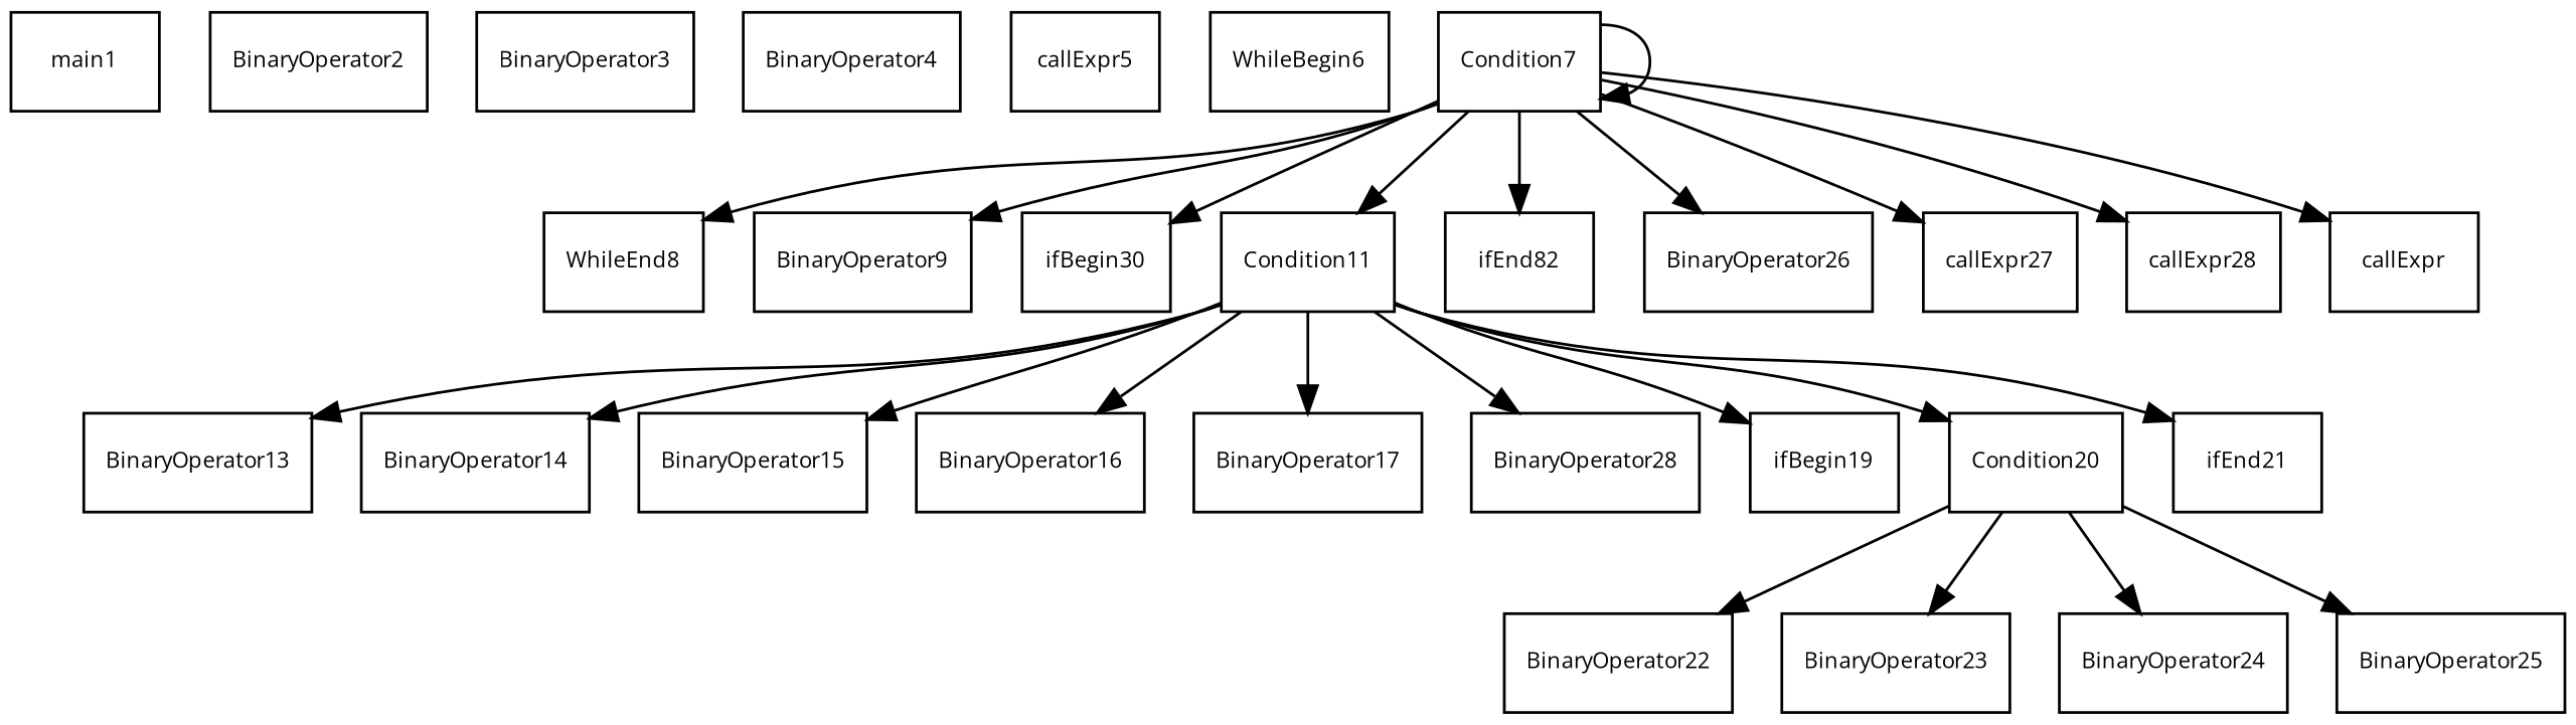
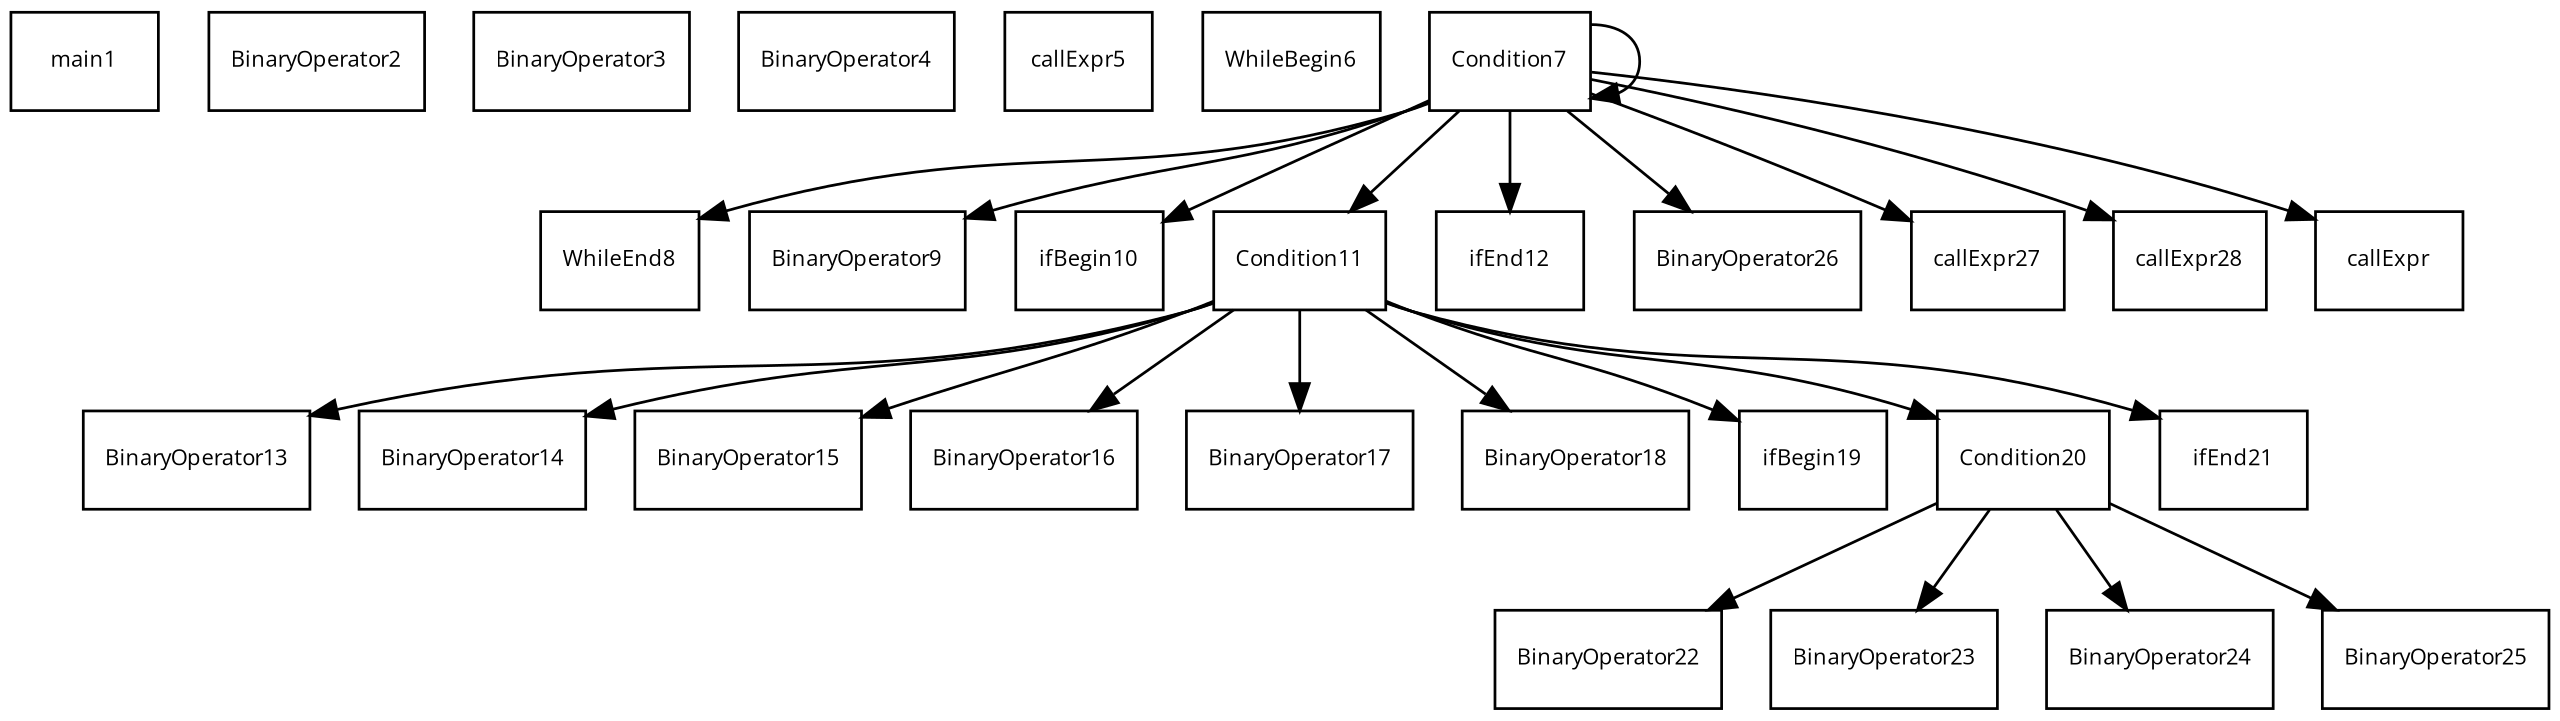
  digraph {
    fontname="Open Sans"
    fontsize=8
    node [fontname="Open Sans" fontsize=8 shape=record]
    edge [fontname="Open Sans" fontsize=8]
    n1 [label=main1]
    n2 [label=BinaryOperator2]
    n3 [label=BinaryOperator3]
    n4 [label=BinaryOperator4]
    n5 [label=callExpr5]
    n6 [label=WhileBegin6]
    n7 [label=Condition7]
    n8 [label=WhileEnd8]
    n9 [label=BinaryOperator9]
-   n10 [label=ifBegin30]
+   n10 [label=ifBegin10]
    n11 [label=Condition11]
-   n12 [label=ifEnd82]
+   n12 [label=ifEnd12]
    n13 [label=BinaryOperator26]
    n14 [label=callExpr27]
    n15 [label=callExpr28]
    n16 [label=callExpr]
    n17 [label=BinaryOperator13]
    n18 [label=BinaryOperator14]
    n19 [label=BinaryOperator15]
    n20 [label=BinaryOperator16]
    n21 [label=BinaryOperator17]
-   n22 [label=BinaryOperator28]
+   n22 [label=BinaryOperator18]
    n23 [label=ifBegin19]
    n24 [label=Condition20]
    n25 [label=ifEnd21]
    n26 [label=BinaryOperator22]
    n27 [label=BinaryOperator23]
    n28 [label=BinaryOperator24]
    n29 [label=BinaryOperator25]
    n7 -> n7
    n7 -> n8
    n7 -> n9
    n7 -> n10
    n7 -> n11
    n7 -> n12
    n7 -> n13
    n7 -> n14
    n7 -> n15
    n7 -> n16
    n11 -> n17
    n11 -> n18
    n11 -> n19
    n11 -> n20
    n11 -> n21
    n11 -> n22
    n11 -> n23
    n11 -> n24
    n11 -> n25
    n24 -> n26
    n24 -> n27
    n24 -> n28
    n24 -> n29
  }
